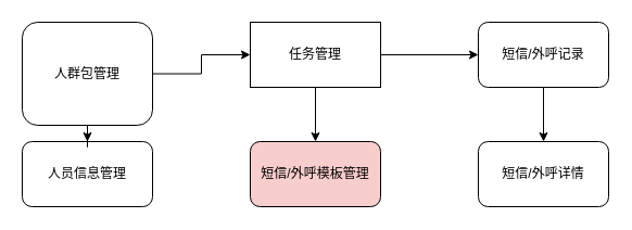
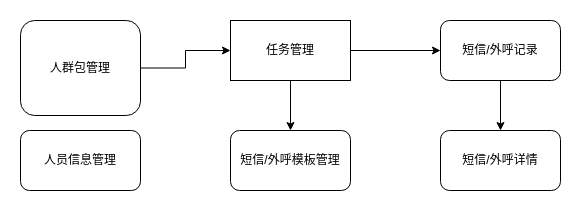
  <mxCell id="0" />
  <mxCell id="1" parent="0" />
  <mxCell id="2" value="人员信息管理" style="rounded=1;whiteSpace=wrap;html=1;" parent="1" vertex="1"><mxGeometry x="20" y="130" width="120" height="60" as="geometry" /></mxCell>
- <mxCell id="3" style="edgeStyle=orthogonalEdgeStyle;rounded=0;orthogonalLoop=1;jettySize=auto;html=1;exitX=0.5;exitY=1;exitDx=0;exitDy=0;" parent="1" source="5" target="2" edge="1"><mxGeometry relative="1" as="geometry" /></mxCell>
  <mxCell id="4" style="edgeStyle=orthogonalEdgeStyle;rounded=0;orthogonalLoop=1;jettySize=auto;html=1;exitX=1;exitY=0.5;exitDx=0;exitDy=0;entryX=0;entryY=0.5;entryDx=0;entryDy=0;" parent="1" source="5" target="8" edge="1"><mxGeometry relative="1" as="geometry" /></mxCell>
  <mxCell id="5" value="人群包管理" style="rounded=1;whiteSpace=wrap;html=1;" parent="1" vertex="1"><mxGeometry x="20" y="20" width="120" height="95" as="geometry" /></mxCell>
  <mxCell id="6" style="edgeStyle=orthogonalEdgeStyle;rounded=0;orthogonalLoop=1;jettySize=auto;html=1;exitX=0.5;exitY=1;exitDx=0;exitDy=0;entryX=0.5;entryY=0;entryDx=0;entryDy=0;" parent="1" source="8" target="9" edge="1"><mxGeometry relative="1" as="geometry" /></mxCell>
  <mxCell id="7" style="edgeStyle=orthogonalEdgeStyle;rounded=0;orthogonalLoop=1;jettySize=auto;html=1;exitX=1;exitY=0.5;exitDx=0;exitDy=0;entryX=0;entryY=0.5;entryDx=0;entryDy=0;" parent="1" source="8" target="11" edge="1"><mxGeometry relative="1" as="geometry" /></mxCell>
  <mxCell id="8" value="任务管理" style="whiteSpace=wrap;html=1;rounded=0;" parent="1" vertex="1"><mxGeometry x="230" y="20" width="120" height="60" as="geometry" /></mxCell>
- <mxCell id="9" value="短信/外呼模板管理" style="rounded=1;whiteSpace=wrap;html=1;fillColor=#f8cecc;" parent="1" vertex="1"><mxGeometry x="230" y="130" width="120" height="60" as="geometry" /></mxCell>
+ <mxCell id="9" value="短信/外呼模板管理" style="rounded=1;whiteSpace=wrap;html=1;" parent="1" vertex="1"><mxGeometry x="230" y="130" width="120" height="60" as="geometry" /></mxCell>
  <mxCell id="10" style="edgeStyle=orthogonalEdgeStyle;rounded=0;orthogonalLoop=1;jettySize=auto;html=1;exitX=0.5;exitY=1;exitDx=0;exitDy=0;entryX=0.5;entryY=0;entryDx=0;entryDy=0;" parent="1" source="11" target="12" edge="1"><mxGeometry relative="1" as="geometry" /></mxCell>
  <mxCell id="11" value="短信/外呼记录" style="rounded=1;whiteSpace=wrap;html=1;" parent="1" vertex="1"><mxGeometry x="440" y="20" width="120" height="60" as="geometry" /></mxCell>
  <mxCell id="12" value="短信/外呼详情" style="rounded=1;whiteSpace=wrap;html=1;" parent="1" vertex="1"><mxGeometry x="440" y="130" width="120" height="60" as="geometry" /></mxCell>
